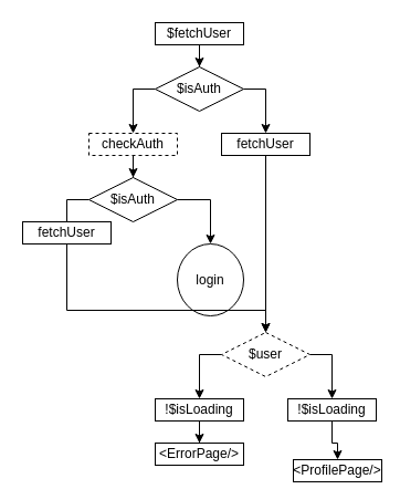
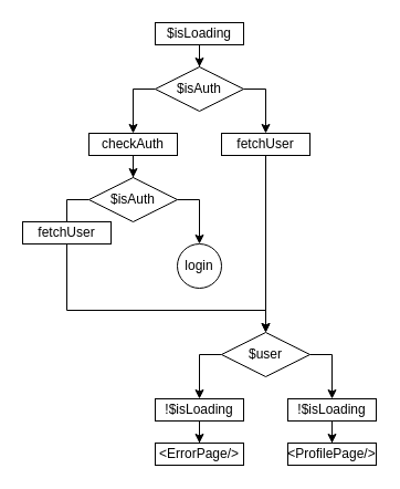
  <mxCell id="0" />
  <mxCell id="1" parent="0" />
  <mxCell id="2" style="edgeStyle=orthogonalEdgeStyle;rounded=0;orthogonalLoop=1;jettySize=auto;html=1;exitX=0.5;exitY=1;exitDx=0;exitDy=0;" edge="1" parent="1" source="3" target="19"><mxGeometry relative="1" as="geometry" /></mxCell>
  <mxCell id="3" value="fetchUser" style="rounded=0;whiteSpace=wrap;html=1;" vertex="1" parent="1"><mxGeometry x="200" y="120" width="80" height="20" as="geometry" /></mxCell>
  <mxCell id="4" style="edgeStyle=orthogonalEdgeStyle;rounded=0;orthogonalLoop=1;jettySize=auto;html=1;exitX=0.5;exitY=1;exitDx=0;exitDy=0;" edge="1" parent="1" source="5" target="10"><mxGeometry relative="1" as="geometry" /></mxCell>
- <mxCell id="5" value="$fetchUser" style="rounded=0;whiteSpace=wrap;html=1;" vertex="1" parent="1"><mxGeometry x="140" y="20" width="80" height="20" as="geometry" /></mxCell>
+ <mxCell id="5" value="$isLoading" style="rounded=0;whiteSpace=wrap;html=1;" vertex="1" parent="1"><mxGeometry x="140" y="20" width="80" height="20" as="geometry" /></mxCell>
  <mxCell id="6" style="edgeStyle=orthogonalEdgeStyle;rounded=0;orthogonalLoop=1;jettySize=auto;html=1;exitX=0.5;exitY=1;exitDx=0;exitDy=0;" edge="1" parent="1" source="7" target="13"><mxGeometry relative="1" as="geometry" /></mxCell>
- <mxCell id="7" value="checkAuth" style="rounded=0;whiteSpace=wrap;html=1;dashed=1;" vertex="1" parent="1"><mxGeometry x="80" y="120" width="80" height="20" as="geometry" /></mxCell>
+ <mxCell id="7" value="checkAuth" style="rounded=0;whiteSpace=wrap;html=1;" vertex="1" parent="1"><mxGeometry x="80" y="120" width="80" height="20" as="geometry" /></mxCell>
  <mxCell id="8" style="edgeStyle=orthogonalEdgeStyle;rounded=0;orthogonalLoop=1;jettySize=auto;html=1;exitX=0;exitY=0.5;exitDx=0;exitDy=0;" edge="1" parent="1" source="10" target="7"><mxGeometry relative="1" as="geometry"><Array as="points"><mxPoint x="120" y="80" /></Array></mxGeometry></mxCell>
  <mxCell id="9" style="edgeStyle=orthogonalEdgeStyle;rounded=0;orthogonalLoop=1;jettySize=auto;html=1;exitX=1;exitY=0.5;exitDx=0;exitDy=0;" edge="1" parent="1" source="10" target="3"><mxGeometry relative="1" as="geometry"><Array as="points"><mxPoint x="240" y="80" /></Array></mxGeometry></mxCell>
  <mxCell id="10" value="$isAuth" style="rhombus;whiteSpace=wrap;html=1;" vertex="1" parent="1"><mxGeometry x="140" y="60" width="80" height="40" as="geometry" /></mxCell>
  <mxCell id="11" style="edgeStyle=orthogonalEdgeStyle;rounded=0;orthogonalLoop=1;jettySize=auto;html=1;exitX=1;exitY=0.5;exitDx=0;exitDy=0;" edge="1" parent="1" source="13" target="14"><mxGeometry relative="1" as="geometry"><mxPoint x="180" y="210" as="targetPoint" /></mxGeometry></mxCell>
  <mxCell id="12" style="edgeStyle=orthogonalEdgeStyle;rounded=0;orthogonalLoop=1;jettySize=auto;html=1;exitX=0;exitY=0.5;exitDx=0;exitDy=0;" edge="1" parent="1" source="13"><mxGeometry relative="1" as="geometry"><mxPoint x="60" y="220" as="targetPoint" /></mxGeometry></mxCell>
  <mxCell id="13" value="$isAuth" style="rhombus;whiteSpace=wrap;html=1;" vertex="1" parent="1"><mxGeometry x="80" y="160" width="80" height="40" as="geometry" /></mxCell>
- <mxCell id="14" value="login" style="ellipse;whiteSpace=wrap;html=1;" vertex="1" parent="1"><mxGeometry x="160" y="220" width="60" height="65" as="geometry" /></mxCell>
+ <mxCell id="14" value="login" style="ellipse;whiteSpace=wrap;html=1;" vertex="1" parent="1"><mxGeometry x="160" y="220" width="40" height="40" as="geometry" /></mxCell>
  <mxCell id="15" style="edgeStyle=orthogonalEdgeStyle;rounded=0;orthogonalLoop=1;jettySize=auto;html=1;" edge="1" parent="1" source="16" target="19"><mxGeometry relative="1" as="geometry"><mxPoint x="60" y="240" as="sourcePoint" /><Array as="points"><mxPoint x="60" y="280" /><mxPoint x="240" y="280" /></Array></mxGeometry></mxCell>
  <mxCell id="16" value="fetchUser" style="rounded=0;whiteSpace=wrap;html=1;" vertex="1" parent="1"><mxGeometry x="20" y="200" width="80" height="20" as="geometry" /></mxCell>
  <mxCell id="17" style="edgeStyle=orthogonalEdgeStyle;rounded=0;orthogonalLoop=1;jettySize=auto;html=1;exitX=1;exitY=0.5;exitDx=0;exitDy=0;" edge="1" parent="1" source="19" target="21"><mxGeometry relative="1" as="geometry" /></mxCell>
  <mxCell id="18" style="edgeStyle=orthogonalEdgeStyle;rounded=0;orthogonalLoop=1;jettySize=auto;html=1;exitX=0;exitY=0.5;exitDx=0;exitDy=0;entryX=0.5;entryY=0;entryDx=0;entryDy=0;" edge="1" parent="1" source="19" target="23"><mxGeometry relative="1" as="geometry" /></mxCell>
- <mxCell id="19" value="$user" style="rhombus;whiteSpace=wrap;html=1;dashed=1;" vertex="1" parent="1"><mxGeometry x="200" y="300" width="80" height="40" as="geometry" /></mxCell>
+ <mxCell id="19" value="$user" style="rhombus;whiteSpace=wrap;html=1;" vertex="1" parent="1"><mxGeometry x="200" y="300" width="80" height="40" as="geometry" /></mxCell>
  <mxCell id="20" style="edgeStyle=orthogonalEdgeStyle;rounded=0;orthogonalLoop=1;jettySize=auto;html=1;exitX=0.5;exitY=1;exitDx=0;exitDy=0;" edge="1" parent="1" source="21" target="24"><mxGeometry relative="1" as="geometry" /></mxCell>
  <mxCell id="21" value="!$isLoading" style="rounded=0;whiteSpace=wrap;html=1;" vertex="1" parent="1"><mxGeometry x="260" y="360" width="80" height="20" as="geometry" /></mxCell>
  <mxCell id="22" style="edgeStyle=orthogonalEdgeStyle;rounded=0;orthogonalLoop=1;jettySize=auto;html=1;exitX=0.5;exitY=1;exitDx=0;exitDy=0;" edge="1" parent="1" source="23" target="25"><mxGeometry relative="1" as="geometry" /></mxCell>
  <mxCell id="23" value="!$isLoading" style="rounded=0;whiteSpace=wrap;html=1;" vertex="1" parent="1"><mxGeometry x="140" y="360" width="80" height="20" as="geometry" /></mxCell>
- <mxCell id="24" value="&amp;lt;ProfilePage/&amp;gt;" style="rounded=0;whiteSpace=wrap;html=1;" vertex="1" parent="1"><mxGeometry x="265" y="415" width="80" height="20" as="geometry" /></mxCell>
+ <mxCell id="24" value="&amp;lt;ProfilePage/&amp;gt;" style="rounded=0;whiteSpace=wrap;html=1;" vertex="1" parent="1"><mxGeometry x="260" y="400" width="80" height="20" as="geometry" /></mxCell>
  <mxCell id="25" value="&amp;lt;ErrorPage/&amp;gt;" style="rounded=0;whiteSpace=wrap;html=1;" vertex="1" parent="1"><mxGeometry x="140" y="400" width="80" height="20" as="geometry" /></mxCell>
